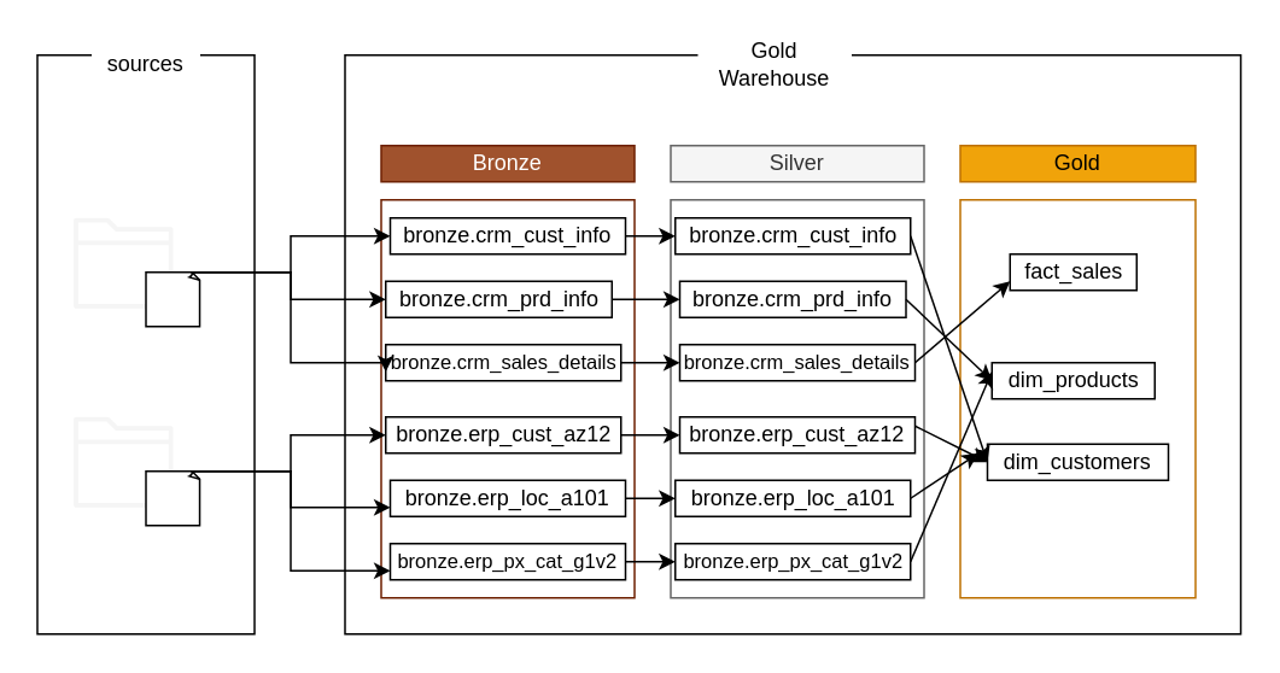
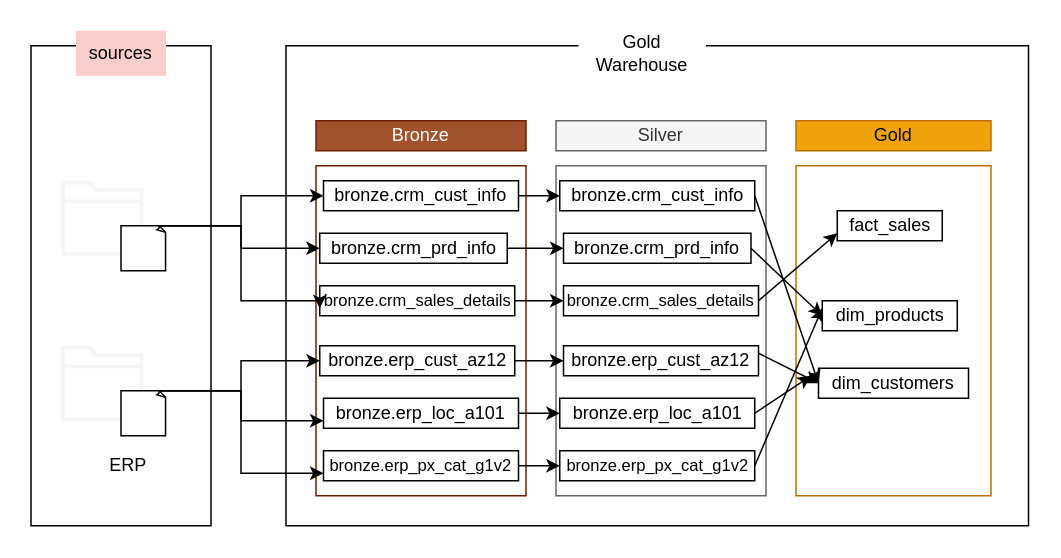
  <mxCell id="0" />
  <mxCell id="1" parent="0" />
  <mxCell id="2" value="" style="rounded=0;whiteSpace=wrap;html=1;" parent="1" vertex="1"><mxGeometry x="20" y="30" width="120" height="320" as="geometry" /></mxCell>
- <mxCell id="3" value="sources" style="rounded=0;whiteSpace=wrap;html=1;strokeColor=none;" parent="1" vertex="1"><mxGeometry x="50" y="20" width="60" height="30" as="geometry" /></mxCell>
+ <mxCell id="3" value="sources" style="rounded=0;whiteSpace=wrap;html=1;strokeColor=none;fillColor=#f8cecc;" parent="1" vertex="1"><mxGeometry x="50" y="20" width="60" height="30" as="geometry" /></mxCell>
  <mxCell id="4" value="" style="rounded=0;whiteSpace=wrap;html=1;fillColor=none;" parent="1" vertex="1"><mxGeometry x="190" y="30" width="495" height="320" as="geometry" /></mxCell>
  <mxCell id="5" value="Gold Warehouse" style="rounded=0;whiteSpace=wrap;html=1;fillColor=default;strokeColor=none;" parent="1" vertex="1"><mxGeometry x="385" y="20" width="85" height="30" as="geometry" /></mxCell>
  <mxCell id="6" value="Bronze" style="rounded=0;whiteSpace=wrap;html=1;fillColor=#a0522d;fontColor=#ffffff;strokeColor=#6D1F00;" parent="1" vertex="1"><mxGeometry x="210" y="80" width="140" height="20" as="geometry" /></mxCell>
  <mxCell id="7" value="" style="rounded=0;whiteSpace=wrap;html=1;fillColor=none;fontColor=#ffffff;strokeColor=#6D1F00;" parent="1" vertex="1"><mxGeometry x="210" y="110" width="140" height="220" as="geometry" /></mxCell>
  <mxCell id="8" value="Gold" style="rounded=0;whiteSpace=wrap;html=1;fillColor=#f0a30a;strokeColor=#BD7000;fontColor=#000000;" parent="1" vertex="1"><mxGeometry x="530" y="80" width="130" height="20" as="geometry" /></mxCell>
  <mxCell id="9" value="Silver" style="rounded=0;whiteSpace=wrap;html=1;fillColor=#f5f5f5;strokeColor=#666666;fontColor=#333333;" parent="1" vertex="1"><mxGeometry x="370" y="80" width="140" height="20" as="geometry" /></mxCell>
  <mxCell id="10" value="" style="rounded=0;whiteSpace=wrap;html=1;fillColor=none;fontColor=#333333;strokeColor=#666666;" parent="1" vertex="1"><mxGeometry x="370" y="110" width="140" height="220" as="geometry" /></mxCell>
  <mxCell id="11" value="" style="rounded=0;whiteSpace=wrap;html=1;fillColor=none;fontColor=#000000;strokeColor=#BD7000;" parent="1" vertex="1"><mxGeometry x="530" y="110" width="130" height="220" as="geometry" /></mxCell>
  <mxCell id="12" style="edgeStyle=orthogonalEdgeStyle;rounded=0;orthogonalLoop=1;jettySize=auto;html=1;entryX=0;entryY=0.5;entryDx=0;entryDy=0;fontFamily=Helvetica;fontSize=12;fontColor=default;" parent="1" source="13" target="24" edge="1"><mxGeometry relative="1" as="geometry"><Array as="points"><mxPoint x="160" y="150" /><mxPoint x="160" y="130" /></Array></mxGeometry></mxCell>
  <mxCell id="13" value="" style="sketch=0;outlineConnect=0;fontColor=#333333;fillColor=#f5f5f5;strokeColor=#666666;dashed=0;verticalLabelPosition=bottom;verticalAlign=top;align=center;html=1;fontSize=12;fontStyle=0;aspect=fixed;pointerEvents=1;shape=mxgraph.aws4.folder;" parent="1" vertex="1"><mxGeometry x="40.07" y="120" width="54.93" height="50" as="geometry" /></mxCell>
  <mxCell id="14" style="edgeStyle=orthogonalEdgeStyle;rounded=0;orthogonalLoop=1;jettySize=auto;html=1;exitX=0.5;exitY=0;exitDx=0;exitDy=0;exitPerimeter=0;entryX=0;entryY=0.5;entryDx=0;entryDy=0;fontFamily=Helvetica;fontSize=12;fontColor=default;" parent="1" source="16" target="26" edge="1"><mxGeometry relative="1" as="geometry"><Array as="points"><mxPoint x="160" y="150" /><mxPoint x="160" y="165" /></Array></mxGeometry></mxCell>
  <mxCell id="15" style="edgeStyle=orthogonalEdgeStyle;rounded=0;orthogonalLoop=1;jettySize=auto;html=1;exitX=0.5;exitY=0;exitDx=0;exitDy=0;exitPerimeter=0;entryX=0;entryY=0.75;entryDx=0;entryDy=0;fontFamily=Helvetica;fontSize=12;fontColor=default;" parent="1" source="16" target="30" edge="1"><mxGeometry relative="1" as="geometry"><Array as="points"><mxPoint x="160" y="150" /><mxPoint x="160" y="200" /><mxPoint x="213" y="200" /></Array></mxGeometry></mxCell>
  <mxCell id="16" value="" style="whiteSpace=wrap;html=1;shape=mxgraph.basic.document" parent="1" vertex="1"><mxGeometry x="80" y="150" width="30" height="30" as="geometry" /></mxCell>
  <mxCell id="17" value="" style="edgeStyle=orthogonalEdgeStyle;rounded=0;orthogonalLoop=1;jettySize=auto;html=1;fontFamily=Helvetica;fontSize=12;fontColor=default;" parent="1" source="19" target="28" edge="1"><mxGeometry relative="1" as="geometry"><Array as="points"><mxPoint x="160" y="260" /><mxPoint x="160" y="240" /></Array></mxGeometry></mxCell>
  <mxCell id="18" style="edgeStyle=orthogonalEdgeStyle;rounded=0;orthogonalLoop=1;jettySize=auto;html=1;entryX=0;entryY=0.75;entryDx=0;entryDy=0;fontFamily=Helvetica;fontSize=12;fontColor=default;" parent="1" source="19" target="34" edge="1"><mxGeometry relative="1" as="geometry"><Array as="points"><mxPoint x="160" y="260" /><mxPoint x="160" y="315" /></Array></mxGeometry></mxCell>
  <mxCell id="19" value="" style="sketch=0;outlineConnect=0;fontColor=#333333;fillColor=#f5f5f5;strokeColor=#666666;dashed=0;verticalLabelPosition=bottom;verticalAlign=top;align=center;html=1;fontSize=12;fontStyle=0;aspect=fixed;pointerEvents=1;shape=mxgraph.aws4.folder;" parent="1" vertex="1"><mxGeometry x="40.07" y="230" width="54.93" height="50" as="geometry" /></mxCell>
  <mxCell id="20" style="edgeStyle=orthogonalEdgeStyle;rounded=0;orthogonalLoop=1;jettySize=auto;html=1;entryX=0;entryY=0.75;entryDx=0;entryDy=0;fontFamily=Helvetica;fontSize=12;fontColor=default;exitX=0.5;exitY=0;exitDx=0;exitDy=0;exitPerimeter=0;" parent="1" source="21" target="32" edge="1"><mxGeometry relative="1" as="geometry"><mxPoint x="170" y="300" as="sourcePoint" /><Array as="points"><mxPoint x="160" y="260" /><mxPoint x="160" y="280" /></Array></mxGeometry></mxCell>
  <mxCell id="21" value="" style="whiteSpace=wrap;html=1;shape=mxgraph.basic.document" parent="1" vertex="1"><mxGeometry x="80" y="260" width="30" height="30" as="geometry" /></mxCell>
+ <mxCell id="22" value="ERP" style="rounded=0;whiteSpace=wrap;html=1;strokeColor=none;" parent="1" vertex="1"><mxGeometry x="60" y="300" width="50" height="20" as="geometry" /></mxCell>
  <mxCell id="23" style="edgeStyle=orthogonalEdgeStyle;rounded=0;orthogonalLoop=1;jettySize=auto;html=1;exitX=1;exitY=0.5;exitDx=0;exitDy=0;entryX=0;entryY=0.5;entryDx=0;entryDy=0;" parent="1" source="24" target="36" edge="1"><mxGeometry relative="1" as="geometry" /></mxCell>
  <mxCell id="24" value="bronze.crm_cust_info" style="rounded=0;whiteSpace=wrap;html=1;fillStyle=zigzag-line;align=center;verticalAlign=middle;fontFamily=Helvetica;fontSize=12;fontColor=default;fillColor=none;gradientColor=#ffa500;" parent="1" vertex="1"><mxGeometry x="215" y="120" width="130" height="20" as="geometry" /></mxCell>
  <mxCell id="25" style="edgeStyle=orthogonalEdgeStyle;rounded=0;orthogonalLoop=1;jettySize=auto;html=1;exitX=1;exitY=0.5;exitDx=0;exitDy=0;entryX=0;entryY=0.5;entryDx=0;entryDy=0;" parent="1" source="26" target="38" edge="1"><mxGeometry relative="1" as="geometry" /></mxCell>
  <mxCell id="26" value="bronze.crm_prd_info" style="rounded=0;whiteSpace=wrap;html=1;fillStyle=zigzag-line;align=center;verticalAlign=middle;fontFamily=Helvetica;fontSize=12;fontColor=default;fillColor=none;gradientColor=#ffa500;" parent="1" vertex="1"><mxGeometry x="212.5" y="155" width="125" height="20" as="geometry" /></mxCell>
  <mxCell id="27" style="edgeStyle=orthogonalEdgeStyle;rounded=0;orthogonalLoop=1;jettySize=auto;html=1;exitX=1;exitY=0.5;exitDx=0;exitDy=0;entryX=0;entryY=0.5;entryDx=0;entryDy=0;" parent="1" source="28" target="42" edge="1"><mxGeometry relative="1" as="geometry" /></mxCell>
  <mxCell id="28" value="bronze.erp_cust_az12" style="rounded=0;whiteSpace=wrap;html=1;fillStyle=zigzag-line;align=center;verticalAlign=middle;fontFamily=Helvetica;fontSize=12;fontColor=default;fillColor=none;gradientColor=#ffa500;" parent="1" vertex="1"><mxGeometry x="212.5" y="230" width="130" height="20" as="geometry" /></mxCell>
  <mxCell id="29" style="edgeStyle=orthogonalEdgeStyle;rounded=0;orthogonalLoop=1;jettySize=auto;html=1;exitX=1;exitY=0.5;exitDx=0;exitDy=0;entryX=0;entryY=0.5;entryDx=0;entryDy=0;" parent="1" source="30" target="40" edge="1"><mxGeometry relative="1" as="geometry" /></mxCell>
  <mxCell id="30" value="bronze.crm_sales_details" style="rounded=0;whiteSpace=wrap;html=1;fillStyle=zigzag-line;align=center;verticalAlign=middle;fontFamily=Helvetica;fontSize=11;fontColor=default;fillColor=none;gradientColor=#ffa500;" parent="1" vertex="1"><mxGeometry x="212.5" y="190" width="130" height="20" as="geometry" /></mxCell>
  <mxCell id="31" style="edgeStyle=orthogonalEdgeStyle;rounded=0;orthogonalLoop=1;jettySize=auto;html=1;exitX=1;exitY=0.5;exitDx=0;exitDy=0;" parent="1" source="32" target="44" edge="1"><mxGeometry relative="1" as="geometry" /></mxCell>
  <mxCell id="32" value="bronze.erp_loc_a101" style="rounded=0;whiteSpace=wrap;html=1;fillStyle=zigzag-line;align=center;verticalAlign=middle;fontFamily=Helvetica;fontSize=12;fontColor=default;fillColor=none;gradientColor=#ffa500;" parent="1" vertex="1"><mxGeometry x="215" y="265" width="130" height="20" as="geometry" /></mxCell>
  <mxCell id="33" style="edgeStyle=orthogonalEdgeStyle;rounded=0;orthogonalLoop=1;jettySize=auto;html=1;exitX=1;exitY=0.5;exitDx=0;exitDy=0;" parent="1" source="34" target="46" edge="1"><mxGeometry relative="1" as="geometry" /></mxCell>
  <mxCell id="34" value="bronze.erp_px_cat_g1v2" style="rounded=0;whiteSpace=wrap;html=1;fillStyle=zigzag-line;align=center;verticalAlign=middle;fontFamily=Helvetica;fontSize=11;fontColor=default;fillColor=none;gradientColor=#ffa500;" parent="1" vertex="1"><mxGeometry x="215" y="300" width="130" height="20" as="geometry" /></mxCell>
  <mxCell id="35" style="rounded=0;orthogonalLoop=1;jettySize=auto;html=1;exitX=1;exitY=0.5;exitDx=0;exitDy=0;entryX=0;entryY=0.5;entryDx=0;entryDy=0;" edge="1" parent="1" source="36" target="49"><mxGeometry relative="1" as="geometry" /></mxCell>
  <mxCell id="36" value="bronze.crm_cust_info" style="rounded=0;whiteSpace=wrap;html=1;fillStyle=zigzag-line;align=center;verticalAlign=middle;fontFamily=Helvetica;fontSize=12;fontColor=default;fillColor=none;gradientColor=#ffa500;" parent="1" vertex="1"><mxGeometry x="372.5" y="120" width="130" height="20" as="geometry" /></mxCell>
  <mxCell id="37" style="rounded=0;orthogonalLoop=1;jettySize=auto;html=1;exitX=1;exitY=0.5;exitDx=0;exitDy=0;entryX=0;entryY=0.5;entryDx=0;entryDy=0;" edge="1" parent="1" source="38" target="48"><mxGeometry relative="1" as="geometry" /></mxCell>
  <mxCell id="38" value="bronze.crm_prd_info" style="rounded=0;whiteSpace=wrap;html=1;fillStyle=zigzag-line;align=center;verticalAlign=middle;fontFamily=Helvetica;fontSize=12;fontColor=default;fillColor=none;gradientColor=#ffa500;" parent="1" vertex="1"><mxGeometry x="375" y="155" width="125" height="20" as="geometry" /></mxCell>
  <mxCell id="39" style="rounded=0;orthogonalLoop=1;jettySize=auto;html=1;exitX=1;exitY=0.5;exitDx=0;exitDy=0;entryX=0;entryY=0.75;entryDx=0;entryDy=0;" edge="1" parent="1" source="40" target="47"><mxGeometry relative="1" as="geometry" /></mxCell>
  <mxCell id="40" value="bronze.crm_sales_details" style="rounded=0;whiteSpace=wrap;html=1;fillStyle=zigzag-line;align=center;verticalAlign=middle;fontFamily=Helvetica;fontSize=11;fontColor=default;fillColor=none;gradientColor=#ffa500;" parent="1" vertex="1"><mxGeometry x="375" y="190" width="130" height="20" as="geometry" /></mxCell>
  <mxCell id="41" style="rounded=0;orthogonalLoop=1;jettySize=auto;html=1;exitX=1;exitY=0.25;exitDx=0;exitDy=0;entryX=0;entryY=0.5;entryDx=0;entryDy=0;" edge="1" parent="1" source="42" target="49"><mxGeometry relative="1" as="geometry" /></mxCell>
  <mxCell id="42" value="bronze.erp_cust_az12" style="rounded=0;whiteSpace=wrap;html=1;fillStyle=zigzag-line;align=center;verticalAlign=middle;fontFamily=Helvetica;fontSize=12;fontColor=default;fillColor=none;gradientColor=#ffa500;" parent="1" vertex="1"><mxGeometry x="375" y="230" width="130" height="20" as="geometry" /></mxCell>
  <mxCell id="43" style="rounded=0;orthogonalLoop=1;jettySize=auto;html=1;exitX=1;exitY=0.5;exitDx=0;exitDy=0;" edge="1" parent="1" source="44"><mxGeometry relative="1" as="geometry"><mxPoint x="540" y="250" as="targetPoint" /></mxGeometry></mxCell>
  <mxCell id="44" value="bronze.erp_loc_a101" style="rounded=0;whiteSpace=wrap;html=1;fillStyle=zigzag-line;align=center;verticalAlign=middle;fontFamily=Helvetica;fontSize=12;fontColor=default;fillColor=none;gradientColor=#ffa500;" parent="1" vertex="1"><mxGeometry x="372.5" y="265" width="130" height="20" as="geometry" /></mxCell>
  <mxCell id="45" style="rounded=0;orthogonalLoop=1;jettySize=auto;html=1;exitX=1;exitY=0.5;exitDx=0;exitDy=0;entryX=0;entryY=0.25;entryDx=0;entryDy=0;" edge="1" parent="1" source="46" target="48"><mxGeometry relative="1" as="geometry" /></mxCell>
  <mxCell id="46" value="bronze.erp_px_cat_g1v2" style="rounded=0;whiteSpace=wrap;html=1;fillStyle=zigzag-line;align=center;verticalAlign=middle;fontFamily=Helvetica;fontSize=11;fontColor=default;fillColor=none;gradientColor=#ffa500;" parent="1" vertex="1"><mxGeometry x="372.5" y="300" width="130" height="20" as="geometry" /></mxCell>
  <mxCell id="47" value="fact_sales" style="rounded=0;whiteSpace=wrap;html=1;fillStyle=zigzag-line;align=center;verticalAlign=middle;fontFamily=Helvetica;fontSize=12;fontColor=default;fillColor=none;gradientColor=#ffa500;" vertex="1" parent="1"><mxGeometry x="557.5" y="140" width="70" height="20" as="geometry" /></mxCell>
  <mxCell id="48" value="dim_products" style="rounded=0;whiteSpace=wrap;html=1;fillStyle=zigzag-line;align=center;verticalAlign=middle;fontFamily=Helvetica;fontSize=12;fontColor=default;fillColor=none;gradientColor=#ffa500;" vertex="1" parent="1"><mxGeometry x="547.5" y="200" width="90" height="20" as="geometry" /></mxCell>
  <mxCell id="49" value="dim_customers" style="rounded=0;whiteSpace=wrap;html=1;fillStyle=zigzag-line;align=center;verticalAlign=middle;fontFamily=Helvetica;fontSize=12;fontColor=default;fillColor=none;gradientColor=#ffa500;" vertex="1" parent="1"><mxGeometry x="545" y="245" width="100" height="20" as="geometry" /></mxCell>
